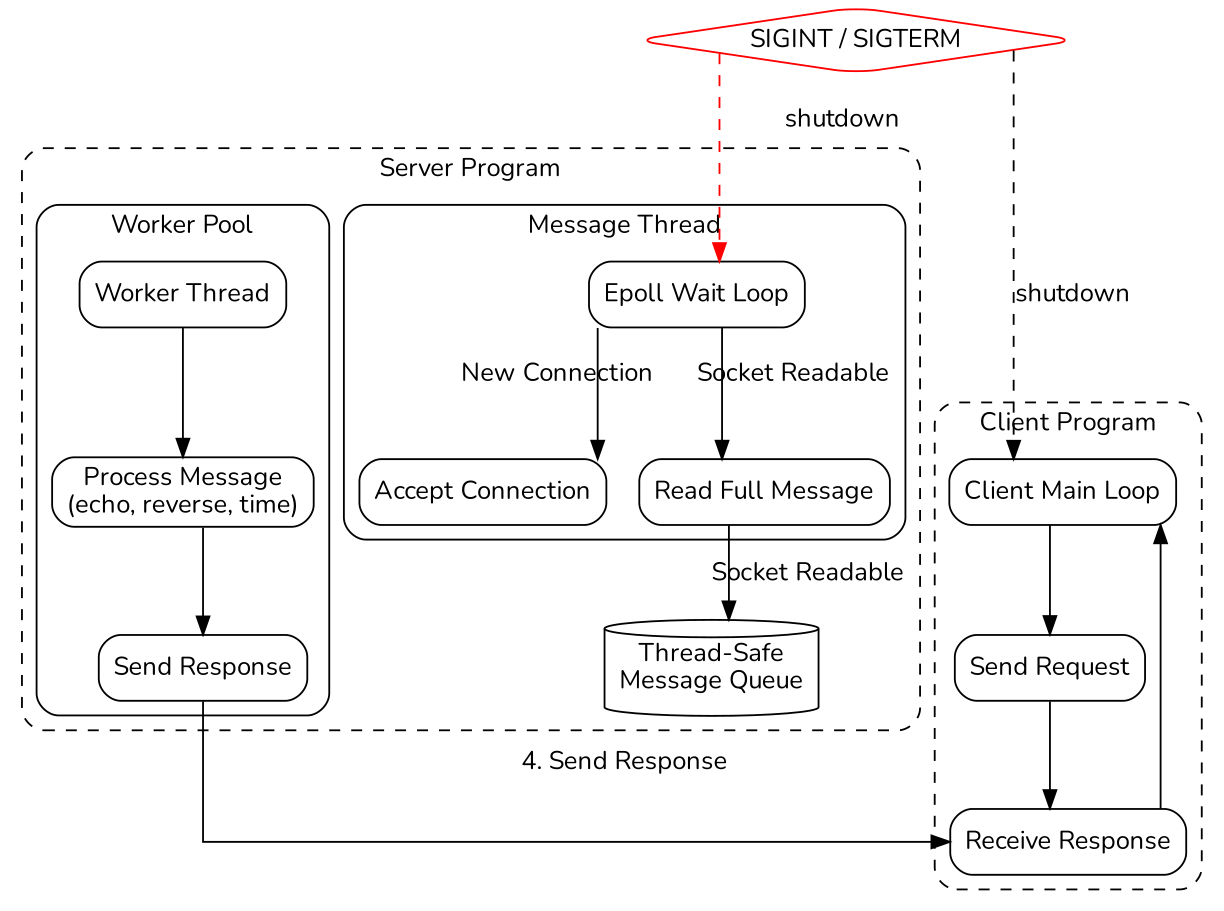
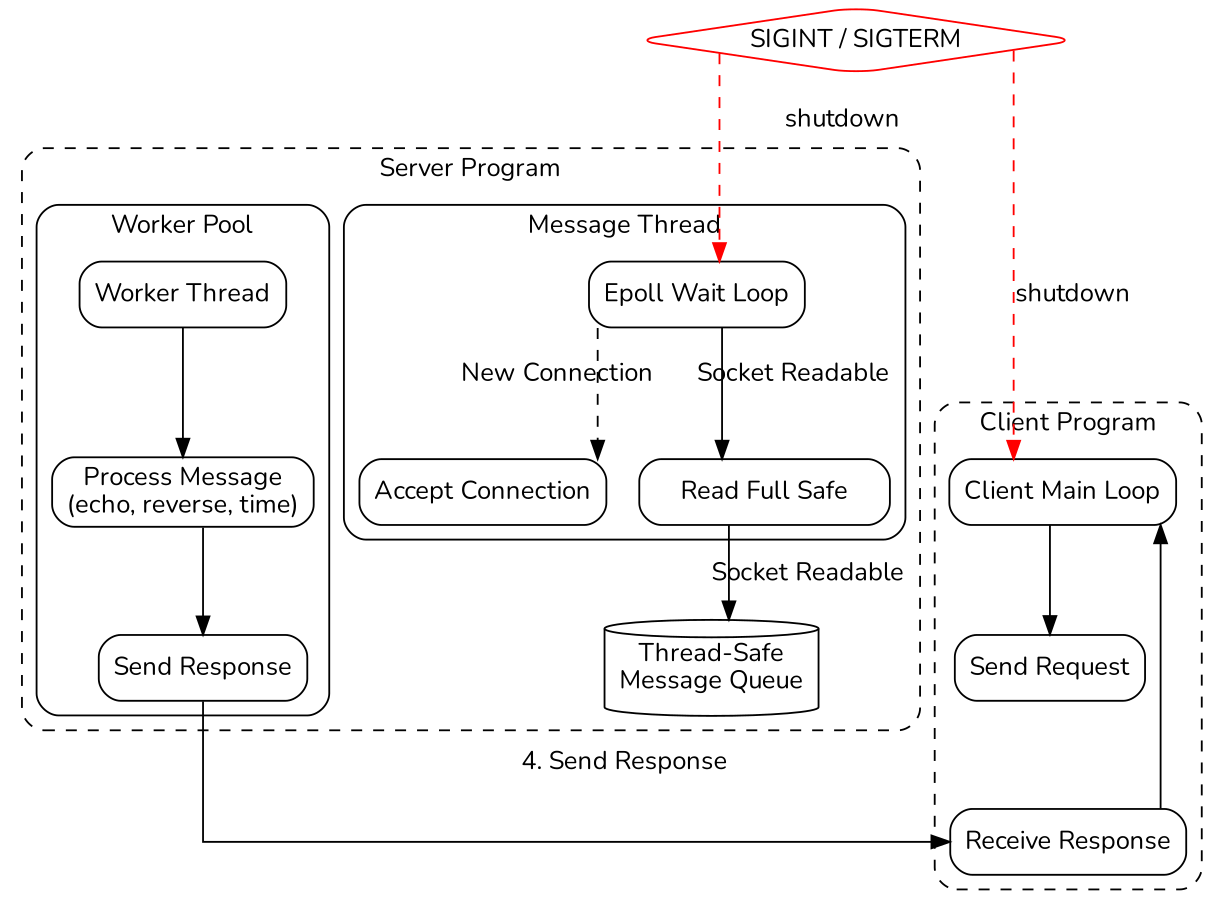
  digraph {
    fontname=Nunito
    rankdir=TB
    splines=ortho
    node [fontname=Nunito shape=box style=rounded]
    edge [fontname=Nunito]
    n1 [label="Client Main Loop"]
    n2 [label="Send Request"]
    n3 [label="Receive Response"]
    n4 [label="Epoll Wait Loop"]
    n5 [label="Accept Connection"]
-   n6 [label="Read Full Message"]
+   n6 [label="Read Full Safe"]
    n7 [label="Worker Thread"]
    n8 [label="Process Message\n(echo, reverse, time)"]
    n9 [label="Send Response"]
    n10 [label="Thread-Safe\nMessage Queue" shape=cylinder]
    n11 [color=red label="SIGINT / SIGTERM" shape=diamond]
    subgraph cluster_1 {
      label="Client Program"
      style="rounded,dashed"
      n1
      n2
      n3
    }
    subgraph cluster_2 {
      label="Server Program"
      style="rounded,dashed"
      n10
      subgraph cluster_3 {
        label="Message Thread"
        style=rounded
        n4
        n5
        n6
      }
      subgraph cluster_4 {
        label="Worker Pool"
        style=rounded
        n7
        n8
        n9
      }
    }
    n1 -> n2
-   n2 -> n3
    n3 -> n1
-   n4 -> n5 [label="New Connection"]
+   n4 -> n5 [label="New Connection" style=dashed]
    n4 -> n6 [label="Socket Readable"]
    n6 -> n10 [label="Socket Readable"]
    n7 -> n8
    n8 -> n9
    n9 -> n3 [label="4. Send Response"]
-   n11 -> n1 [color=black label=shutdown style=dashed]
+   n11 -> n1 [color=red label=shutdown style=dashed]
    n11 -> n4 [color=red label=shutdown style=dashed]
  }
